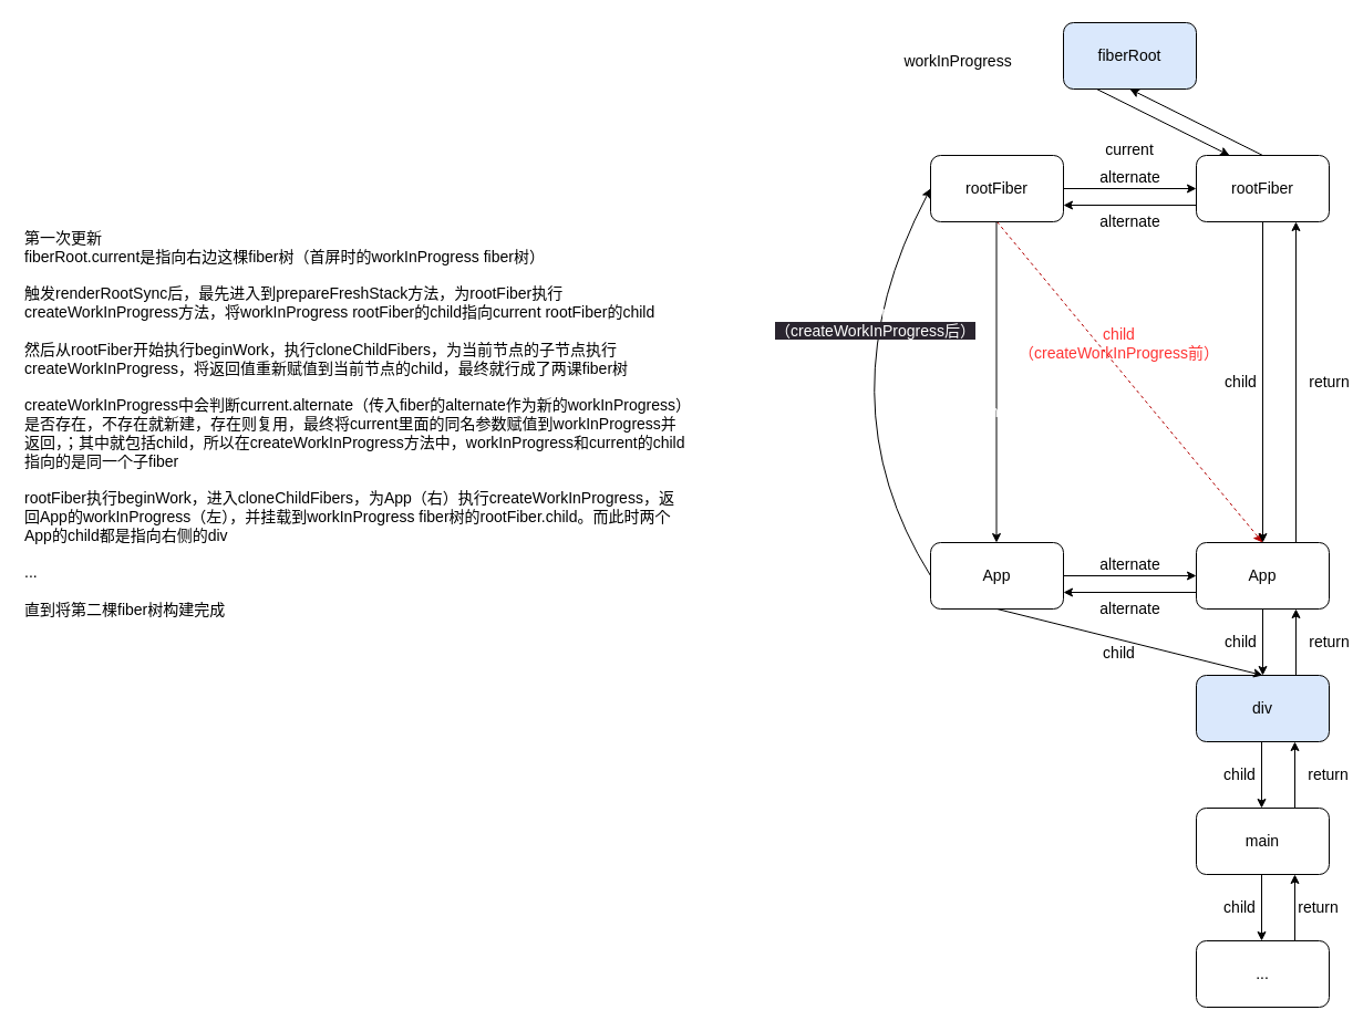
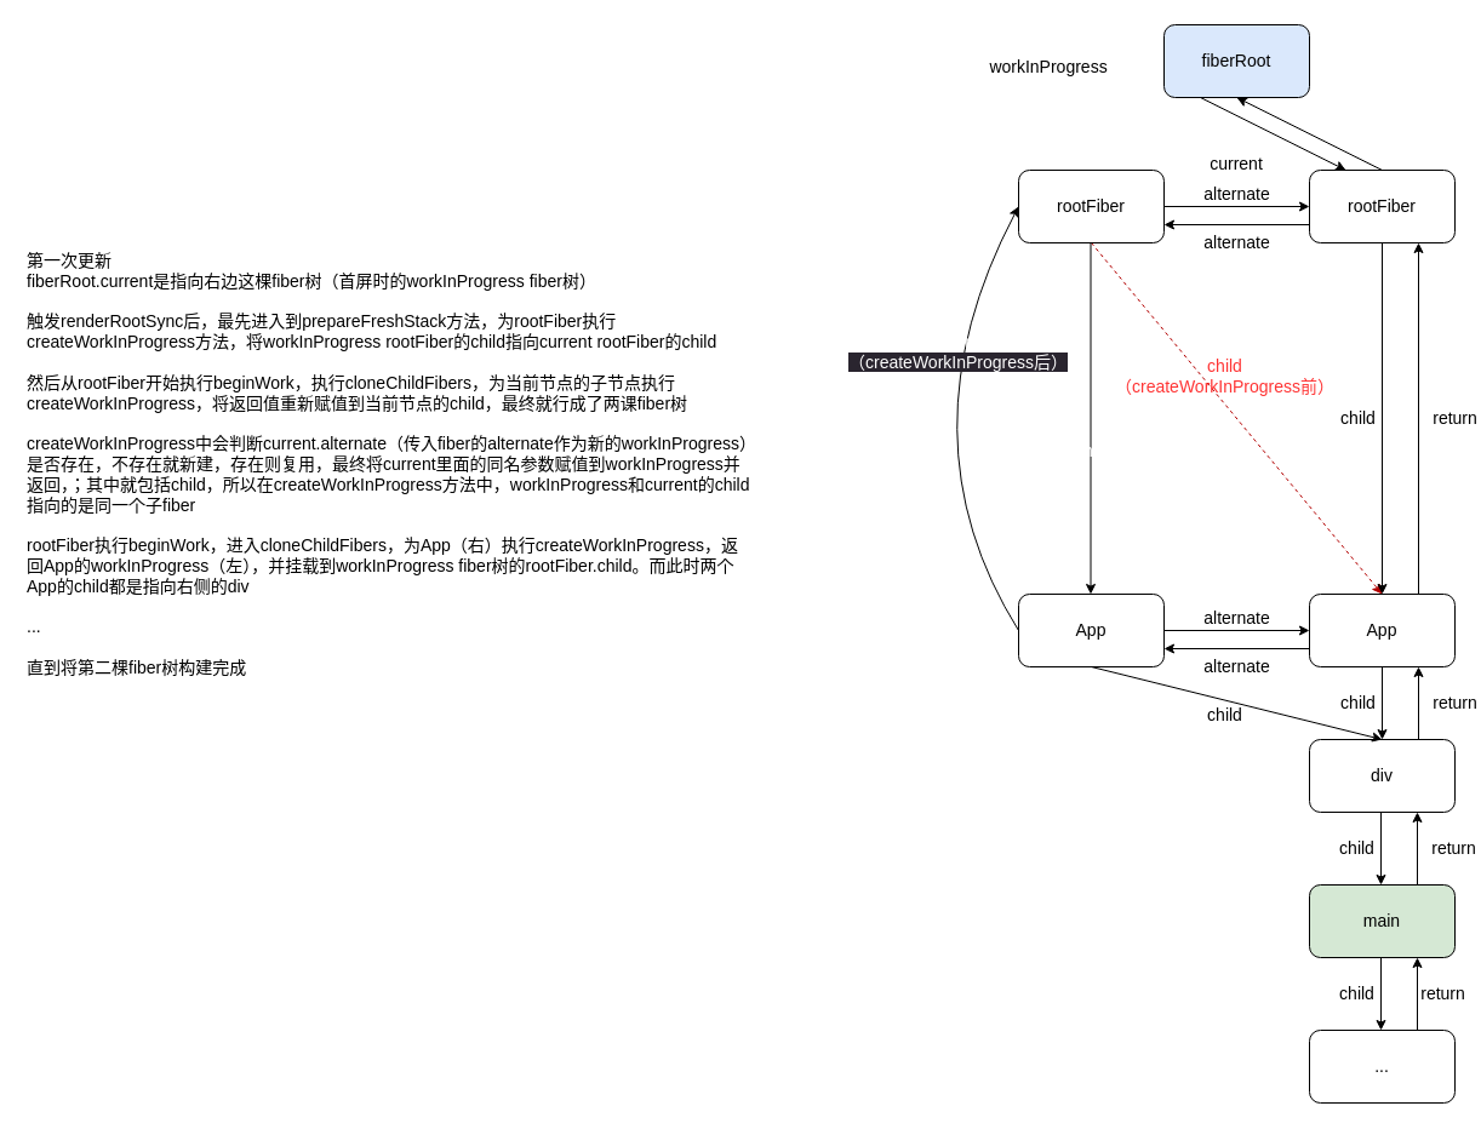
  <mxCell id="0" />
  <mxCell id="1" parent="0" />
  <mxCell id="2" style="edgeStyle=none;html=1;exitX=0.25;exitY=1;exitDx=0;exitDy=0;entryX=0.25;entryY=0;entryDx=0;entryDy=0;" parent="1" source="3" target="10" edge="1"><mxGeometry relative="1" as="geometry" /></mxCell>
  <mxCell id="3" value="fiberRoot" style="rounded=1;whiteSpace=wrap;html=1;fontSize=14;fillColor=#dae8fc;" parent="1" vertex="1"><mxGeometry x="960" y="20" width="120" height="60" as="geometry" /></mxCell>
  <mxCell id="4" value="alternate" style="edgeStyle=none;html=1;exitX=1;exitY=0.5;exitDx=0;exitDy=0;entryX=0;entryY=0.5;entryDx=0;entryDy=0;fontSize=14;" parent="1" source="6" target="10" edge="1"><mxGeometry y="10" relative="1" as="geometry"><mxPoint as="offset" /></mxGeometry></mxCell>
  <mxCell id="5" value="child&lt;br&gt;（createWorkInProgress前）" style="edgeStyle=none;html=1;exitX=0.5;exitY=1;exitDx=0;exitDy=0;entryX=0.5;entryY=0;entryDx=0;entryDy=0;fontSize=14;dashed=1;fillColor=#e51400;strokeColor=#B20000;fontColor=#FF3333;labelBackgroundColor=none;" edge="1" parent="1" source="6" target="14"><mxGeometry x="-0.177" y="15" relative="1" as="geometry"><mxPoint as="offset" /></mxGeometry></mxCell>
  <mxCell id="6" value="rootFiber" style="rounded=1;whiteSpace=wrap;html=1;fontSize=14;" parent="1" vertex="1"><mxGeometry x="840" y="140" width="120" height="60" as="geometry" /></mxCell>
  <mxCell id="7" value="alternate" style="edgeStyle=none;html=1;exitX=0;exitY=0.75;exitDx=0;exitDy=0;entryX=1;entryY=0.75;entryDx=0;entryDy=0;fontSize=14;" parent="1" source="10" target="6" edge="1"><mxGeometry y="15" relative="1" as="geometry"><mxPoint as="offset" /></mxGeometry></mxCell>
  <mxCell id="8" value="child" style="edgeStyle=none;html=1;exitX=0.5;exitY=1;exitDx=0;exitDy=0;entryX=0.5;entryY=0;entryDx=0;entryDy=0;fontSize=14;" parent="1" source="10" target="14" edge="1"><mxGeometry y="-20" relative="1" as="geometry"><mxPoint as="offset" /></mxGeometry></mxCell>
  <mxCell id="9" style="edgeStyle=none;html=1;exitX=0.5;exitY=0;exitDx=0;exitDy=0;entryX=0.5;entryY=1;entryDx=0;entryDy=0;fontSize=14;" edge="1" parent="1" source="10" target="3"><mxGeometry relative="1" as="geometry" /></mxCell>
  <mxCell id="10" value="rootFiber" style="rounded=1;whiteSpace=wrap;html=1;fontSize=14;" parent="1" vertex="1"><mxGeometry x="1080" y="140" width="120" height="60" as="geometry" /></mxCell>
  <mxCell id="11" value="current" style="text;html=1;strokeColor=none;fillColor=none;align=center;verticalAlign=middle;whiteSpace=wrap;rounded=0;fontSize=14;" parent="1" vertex="1"><mxGeometry x="990" y="120" width="60" height="30" as="geometry" /></mxCell>
  <mxCell id="12" value="workInProgress" style="text;html=1;strokeColor=none;fillColor=none;align=center;verticalAlign=middle;whiteSpace=wrap;rounded=0;fontSize=14;" parent="1" vertex="1"><mxGeometry x="835" y="40" width="60" height="30" as="geometry" /></mxCell>
  <mxCell id="13" value="return" style="edgeStyle=none;html=1;exitX=0.75;exitY=0;exitDx=0;exitDy=0;entryX=0.75;entryY=1;entryDx=0;entryDy=0;fontSize=14;" parent="1" source="14" target="10" edge="1"><mxGeometry y="-30" relative="1" as="geometry"><mxPoint as="offset" /></mxGeometry></mxCell>
  <mxCell id="14" value="App" style="rounded=1;whiteSpace=wrap;html=1;fontSize=14;" parent="1" vertex="1"><mxGeometry x="1080" y="490" width="120" height="60" as="geometry" /></mxCell>
- <mxCell id="15" value="div" style="rounded=1;whiteSpace=wrap;html=1;fontSize=14;fillColor=#dae8fc;" parent="1" vertex="1"><mxGeometry x="1080" y="610" width="120" height="60" as="geometry" /></mxCell>
- <mxCell id="16" value="main" style="rounded=1;whiteSpace=wrap;html=1;fontSize=14;" parent="1" vertex="1"><mxGeometry x="1080" y="730" width="120" height="60" as="geometry" /></mxCell>
+ <mxCell id="15" value="div" style="rounded=1;whiteSpace=wrap;html=1;fontSize=14;" parent="1" vertex="1"><mxGeometry x="1080" y="610" width="120" height="60" as="geometry" /></mxCell>
+ <mxCell id="16" value="main" style="rounded=1;whiteSpace=wrap;html=1;fontSize=14;fillColor=#d5e8d4;" parent="1" vertex="1"><mxGeometry x="1080" y="730" width="120" height="60" as="geometry" /></mxCell>
  <mxCell id="17" value="..." style="rounded=1;whiteSpace=wrap;html=1;fontSize=14;" parent="1" vertex="1"><mxGeometry x="1080" y="850" width="120" height="60" as="geometry" /></mxCell>
  <mxCell id="18" value="child" style="edgeStyle=none;html=1;entryX=0.5;entryY=0;entryDx=0;entryDy=0;fontSize=14;exitX=0.5;exitY=1;exitDx=0;exitDy=0;" parent="1" source="14" target="15" edge="1"><mxGeometry y="-20" relative="1" as="geometry"><mxPoint x="1220" y="580" as="sourcePoint" /><mxPoint x="1139" y="610" as="targetPoint" /><mxPoint as="offset" /></mxGeometry></mxCell>
  <mxCell id="19" value="return" style="edgeStyle=none;html=1;fontSize=14;entryX=0.75;entryY=1;entryDx=0;entryDy=0;exitX=0.75;exitY=0;exitDx=0;exitDy=0;" parent="1" source="15" target="14" edge="1"><mxGeometry y="-30" relative="1" as="geometry"><mxPoint x="1170" y="610" as="sourcePoint" /><mxPoint x="1230" y="560" as="targetPoint" /><mxPoint as="offset" /></mxGeometry></mxCell>
  <mxCell id="20" value="child" style="edgeStyle=none;html=1;entryX=0.5;entryY=0;entryDx=0;entryDy=0;fontSize=14;exitX=0.5;exitY=1;exitDx=0;exitDy=0;" parent="1" edge="1"><mxGeometry y="-20" relative="1" as="geometry"><mxPoint x="1139" y="670" as="sourcePoint" /><mxPoint x="1139" y="730" as="targetPoint" /><mxPoint as="offset" /></mxGeometry></mxCell>
  <mxCell id="21" value="return" style="edgeStyle=none;html=1;fontSize=14;entryX=0.75;entryY=1;entryDx=0;entryDy=0;exitX=0.75;exitY=0;exitDx=0;exitDy=0;" parent="1" edge="1"><mxGeometry y="-30" relative="1" as="geometry"><mxPoint x="1169" y="730" as="sourcePoint" /><mxPoint x="1169" y="670" as="targetPoint" /><mxPoint as="offset" /></mxGeometry></mxCell>
  <mxCell id="22" value="child" style="edgeStyle=none;html=1;entryX=0.5;entryY=0;entryDx=0;entryDy=0;fontSize=14;exitX=0.5;exitY=1;exitDx=0;exitDy=0;" parent="1" edge="1"><mxGeometry y="-20" relative="1" as="geometry"><mxPoint x="1139" y="790" as="sourcePoint" /><mxPoint x="1139" y="850" as="targetPoint" /><mxPoint as="offset" /></mxGeometry></mxCell>
  <mxCell id="23" value="return" style="edgeStyle=none;html=1;fontSize=14;entryX=0.75;entryY=1;entryDx=0;entryDy=0;exitX=0.75;exitY=0;exitDx=0;exitDy=0;" parent="1" edge="1"><mxGeometry y="-21" relative="1" as="geometry"><mxPoint x="1169" y="850" as="sourcePoint" /><mxPoint x="1169" y="790" as="targetPoint" /><mxPoint as="offset" /></mxGeometry></mxCell>
  <mxCell id="24" value="第一次更新&lt;br&gt;fiberRoot.current是指向右边这棵fiber树（首屏时的workInProgress fiber树）&lt;br&gt;&lt;br&gt;触发renderRootSync后，最先进入到prepareFreshStack方法，为rootFiber执行createWorkInProgress方法，将workInProgress rootFiber的child指向current rootFiber的child&lt;br&gt;&lt;br&gt;然后从rootFiber开始执行beginWork，执行cloneChildFibers，为当前节点的子节点执行createWorkInProgress，将返回值重新赋值到当前节点的child，最终就行成了两课fiber树&lt;br&gt;&lt;br&gt;createWorkInProgress中会判断current.alternate（传入fiber的alternate作为新的workInProgress）是否存在，不存在就新建，存在则复用，最终将current里面的同名参数赋值到workInProgress并返回，；其中就包括child，所以在createWorkInProgress方法中，workInProgress和current的child指向的是同一个子fiber&lt;br&gt;&lt;br&gt;rootFiber执行beginWork，进入cloneChildFibers，为App（右）执行createWorkInProgress，返回App的workInProgress（左），并挂载到workInProgress fiber树的rootFiber.child。而此时两个App的child都是指向右侧的div&lt;br&gt;&lt;br&gt;...&lt;br&gt;&lt;br&gt;直到将第二棵fiber树构建完成" style="text;html=1;strokeColor=none;fillColor=none;align=left;verticalAlign=top;whiteSpace=wrap;rounded=0;fontSize=14;" parent="1" vertex="1"><mxGeometry x="20" y="200" width="600" height="590" as="geometry" /></mxCell>
  <mxCell id="25" value="child" style="edgeStyle=none;html=1;exitX=0.5;exitY=1;exitDx=0;exitDy=0;entryX=0.5;entryY=0;entryDx=0;entryDy=0;fontSize=14;" edge="1" parent="1" source="26" target="15"><mxGeometry x="-0.059" y="-12" relative="1" as="geometry"><mxPoint as="offset" /></mxGeometry></mxCell>
  <mxCell id="26" value="App" style="rounded=1;whiteSpace=wrap;html=1;fontSize=14;" vertex="1" parent="1"><mxGeometry x="840" y="490" width="120" height="60" as="geometry" /></mxCell>
  <mxCell id="27" value="alternate" style="edgeStyle=none;html=1;exitX=1;exitY=0.5;exitDx=0;exitDy=0;entryX=0;entryY=0.5;entryDx=0;entryDy=0;fontSize=14;" edge="1" parent="1"><mxGeometry y="10" relative="1" as="geometry"><mxPoint as="offset" /><mxPoint x="960" y="520" as="sourcePoint" /><mxPoint x="1080" y="520" as="targetPoint" /></mxGeometry></mxCell>
  <mxCell id="28" value="alternate" style="edgeStyle=none;html=1;exitX=0;exitY=0.75;exitDx=0;exitDy=0;entryX=1;entryY=0.75;entryDx=0;entryDy=0;fontSize=14;" edge="1" parent="1"><mxGeometry y="15" relative="1" as="geometry"><mxPoint as="offset" /><mxPoint x="1080" y="535" as="sourcePoint" /><mxPoint x="960" y="535" as="targetPoint" /></mxGeometry></mxCell>
  <mxCell id="29" value="child&lt;br&gt;&lt;span style=&quot;&quot;&gt;（createWorkInProgress后）&lt;/span&gt;" style="edgeStyle=none;html=1;exitX=0.5;exitY=1;exitDx=0;exitDy=0;entryX=0.5;entryY=0;entryDx=0;entryDy=0;fontSize=14;fontColor=#FFFFFF;labelBackgroundColor=none;" edge="1" parent="1"><mxGeometry x="0.241" y="1" relative="1" as="geometry"><mxPoint as="offset" /><mxPoint x="899.5" y="200" as="sourcePoint" /><mxPoint x="899.5" y="490" as="targetPoint" /></mxGeometry></mxCell>
  <mxCell id="30" value="return&lt;br style=&quot;border-color: rgb(0, 0, 0); color: rgb(255, 255, 255); font-family: Helvetica; font-size: 14px; font-style: normal; font-variant-ligatures: normal; font-variant-caps: normal; font-weight: 400; letter-spacing: normal; orphans: 2; text-align: center; text-indent: 0px; text-transform: none; widows: 2; word-spacing: 0px; -webkit-text-stroke-width: 0px; background-color: rgb(42, 37, 47); text-decoration-thickness: initial; text-decoration-style: initial; text-decoration-color: initial;&quot;&gt;&lt;span style=&quot;border-color: rgb(0, 0, 0); color: rgb(255, 255, 255); font-family: Helvetica; font-size: 14px; font-style: normal; font-variant-ligatures: normal; font-variant-caps: normal; font-weight: 400; letter-spacing: normal; orphans: 2; text-align: center; text-indent: 0px; text-transform: none; widows: 2; word-spacing: 0px; -webkit-text-stroke-width: 0px; background-color: rgb(42, 37, 47); text-decoration-thickness: initial; text-decoration-style: initial; text-decoration-color: initial;&quot;&gt;（createWorkInProgress后）&lt;/span&gt;" style="curved=1;endArrow=classic;html=1;labelBackgroundColor=none;fontSize=14;fontColor=#FFFFFF;exitX=0;exitY=0.5;exitDx=0;exitDy=0;entryX=0;entryY=0.5;entryDx=0;entryDy=0;" edge="1" parent="1" source="26" target="6"><mxGeometry x="0.358" y="-12" width="50" height="50" relative="1" as="geometry"><mxPoint x="990" y="420" as="sourcePoint" /><mxPoint x="1040" y="370" as="targetPoint" /><Array as="points"><mxPoint x="740" y="360" /></Array><mxPoint as="offset" /></mxGeometry></mxCell>
